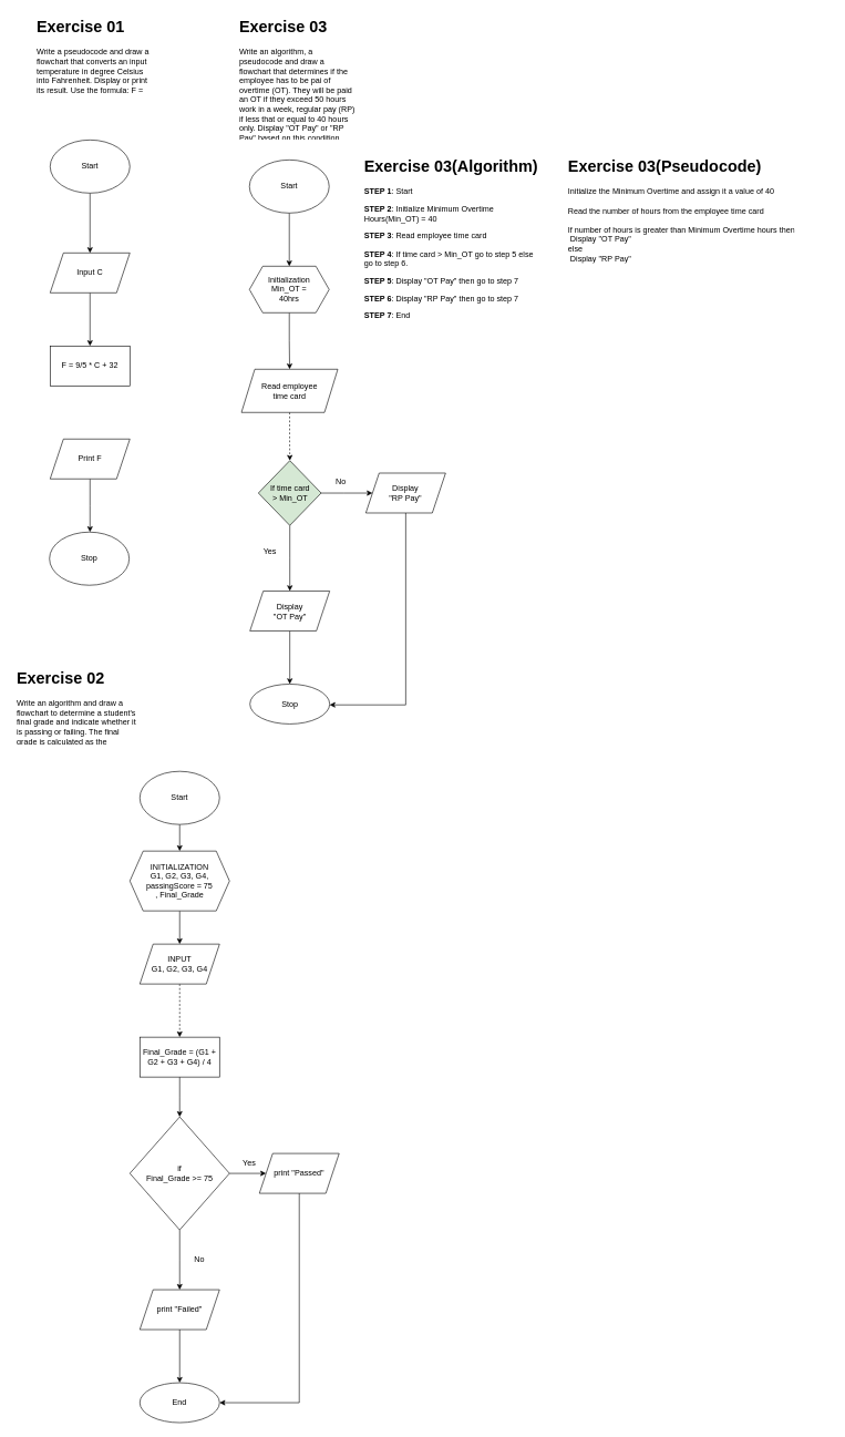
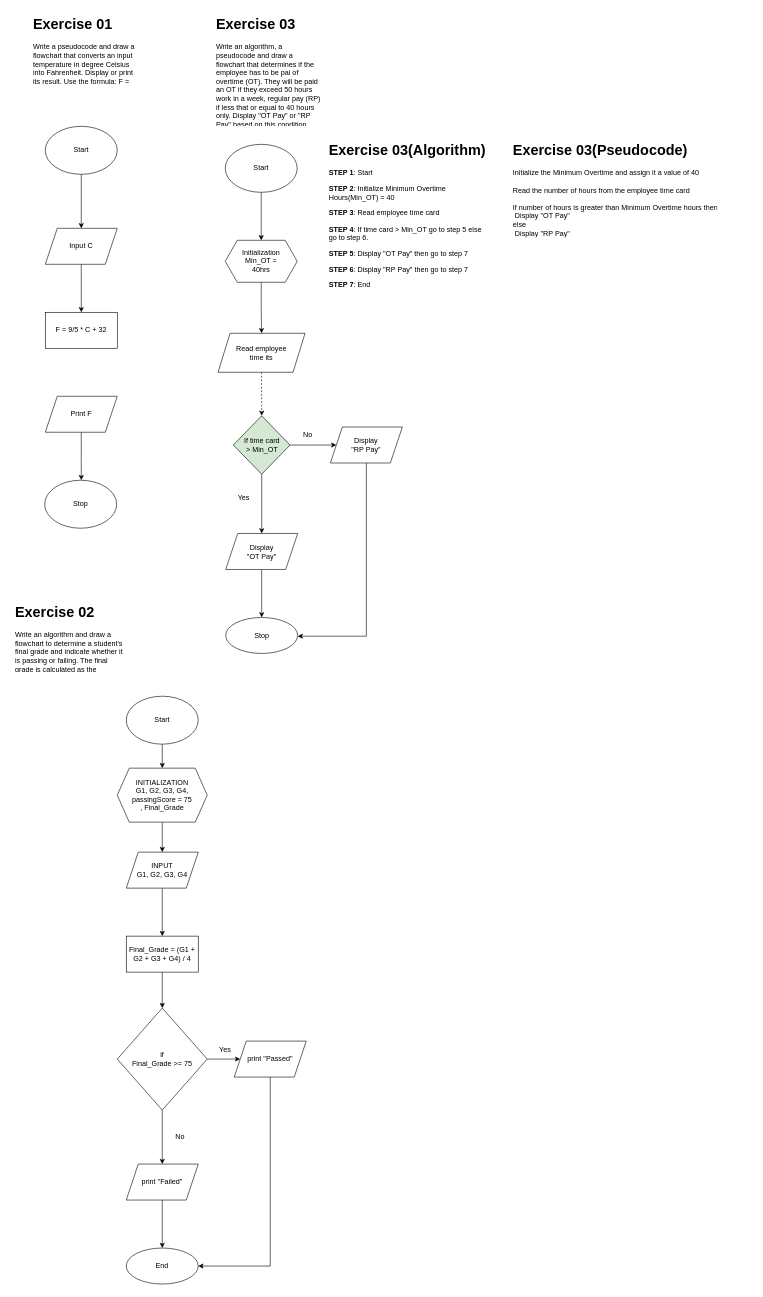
  <mxCell id="0" />
  <mxCell id="1" parent="0" />
  <mxCell id="2" style="edgeStyle=orthogonalEdgeStyle;rounded=0;orthogonalLoop=1;jettySize=auto;html=1;" edge="1" parent="1" source="3" target="6"><mxGeometry relative="1" as="geometry" /></mxCell>
  <mxCell id="3" value="&lt;div&gt;Start&lt;/div&gt;" style="ellipse;whiteSpace=wrap;html=1;" vertex="1" parent="1"><mxGeometry x="210" y="1160" width="120" height="80" as="geometry" /></mxCell>
  <mxCell id="4" value="&lt;h1&gt;Exercise 02&lt;br&gt;&lt;/h1&gt;&lt;p&gt;Write an algorithm and draw a flowchart to determine a student's final grade and indicate whether it is passing or failing. The final grade is calculated as the average of four marks.&lt;br&gt;&lt;/p&gt;" style="text;html=1;strokeColor=none;fillColor=none;spacing=5;spacingTop=-20;whiteSpace=wrap;overflow=hidden;rounded=0;" vertex="1" parent="1"><mxGeometry x="20" y="1000" width="190" height="120" as="geometry" /></mxCell>
  <mxCell id="5" style="edgeStyle=orthogonalEdgeStyle;rounded=0;orthogonalLoop=1;jettySize=auto;html=1;entryX=0.5;entryY=0;entryDx=0;entryDy=0;" edge="1" parent="1" source="6" target="8"><mxGeometry relative="1" as="geometry"><mxPoint x="270" y="1410" as="targetPoint" /></mxGeometry></mxCell>
  <mxCell id="6" value="&lt;div&gt;INITIALIZATION&lt;/div&gt;&lt;div&gt;G1, G2, G3, G4, passingScore = 75&lt;br&gt;&lt;/div&gt;, Final_Grade" style="shape=hexagon;perimeter=hexagonPerimeter2;whiteSpace=wrap;html=1;fixedSize=1;" vertex="1" parent="1"><mxGeometry x="195" y="1280" width="150" height="90" as="geometry" /></mxCell>
- <mxCell id="7" value="" style="edgeStyle=orthogonalEdgeStyle;rounded=0;orthogonalLoop=1;jettySize=auto;html=1;dashed=1;" edge="1" parent="1" source="8" target="10"><mxGeometry relative="1" as="geometry" /></mxCell>
+ <mxCell id="7" value="" style="edgeStyle=orthogonalEdgeStyle;rounded=0;orthogonalLoop=1;jettySize=auto;html=1;" edge="1" parent="1" source="8" target="10"><mxGeometry relative="1" as="geometry" /></mxCell>
  <mxCell id="8" value="&lt;div&gt;INPUT&lt;/div&gt;&lt;div&gt;G1, G2, G3, G4&lt;br&gt;&lt;/div&gt;" style="shape=parallelogram;perimeter=parallelogramPerimeter;whiteSpace=wrap;html=1;fixedSize=1;" vertex="1" parent="1"><mxGeometry x="210" y="1420" width="120" height="60" as="geometry" /></mxCell>
  <mxCell id="9" style="edgeStyle=orthogonalEdgeStyle;rounded=0;orthogonalLoop=1;jettySize=auto;html=1;" edge="1" parent="1" source="10"><mxGeometry relative="1" as="geometry"><mxPoint x="270" y="1680" as="targetPoint" /></mxGeometry></mxCell>
  <mxCell id="10" value="Final_Grade = (G1 + G2 + G3 + G4) / 4" style="whiteSpace=wrap;html=1;" vertex="1" parent="1"><mxGeometry x="210" y="1560" width="120" height="60" as="geometry" /></mxCell>
  <mxCell id="11" style="edgeStyle=orthogonalEdgeStyle;rounded=0;orthogonalLoop=1;jettySize=auto;html=1;exitX=1;exitY=0.5;exitDx=0;exitDy=0;entryX=0;entryY=0.5;entryDx=0;entryDy=0;" edge="1" parent="1" source="13" target="15"><mxGeometry relative="1" as="geometry" /></mxCell>
  <mxCell id="12" style="edgeStyle=orthogonalEdgeStyle;rounded=0;orthogonalLoop=1;jettySize=auto;html=1;" edge="1" parent="1" source="13"><mxGeometry relative="1" as="geometry"><mxPoint x="270" y="1940" as="targetPoint" /></mxGeometry></mxCell>
  <mxCell id="13" value="&lt;div&gt;if&lt;/div&gt;&lt;div&gt;Final_Grade &amp;gt;= 75&lt;br&gt;&lt;/div&gt;" style="rhombus;whiteSpace=wrap;html=1;" vertex="1" parent="1"><mxGeometry x="195" y="1680" width="150" height="170" as="geometry" /></mxCell>
  <mxCell id="14" style="edgeStyle=orthogonalEdgeStyle;rounded=0;orthogonalLoop=1;jettySize=auto;html=1;entryX=1;entryY=0.5;entryDx=0;entryDy=0;" edge="1" parent="1" source="15" target="18"><mxGeometry relative="1" as="geometry"><Array as="points"><mxPoint x="450" y="2110" /></Array></mxGeometry></mxCell>
  <mxCell id="15" value="print &quot;Passed&quot;" style="shape=parallelogram;perimeter=parallelogramPerimeter;whiteSpace=wrap;html=1;fixedSize=1;" vertex="1" parent="1"><mxGeometry x="390" y="1735" width="120" height="60" as="geometry" /></mxCell>
  <mxCell id="16" value="" style="edgeStyle=orthogonalEdgeStyle;rounded=0;orthogonalLoop=1;jettySize=auto;html=1;" edge="1" parent="1" source="17" target="18"><mxGeometry relative="1" as="geometry" /></mxCell>
  <mxCell id="17" value="print &quot;Failed&quot;" style="shape=parallelogram;perimeter=parallelogramPerimeter;whiteSpace=wrap;html=1;fixedSize=1;" vertex="1" parent="1"><mxGeometry x="210" y="1940" width="120" height="60" as="geometry" /></mxCell>
  <mxCell id="18" value="End" style="ellipse;whiteSpace=wrap;html=1;" vertex="1" parent="1"><mxGeometry x="210" y="2080" width="120" height="60" as="geometry" /></mxCell>
  <mxCell id="19" value="&lt;h1&gt;Exercise 01&lt;br&gt;&lt;/h1&gt;&lt;p&gt;Write a pseudocode and draw a flowchart that converts an input temperature in degree Celsius into Fahrenheit. Display or print its result. Use the formula: F = (9/5) * C + 32.&lt;br&gt;&lt;/p&gt;" style="text;html=1;strokeColor=none;fillColor=none;spacing=5;spacingTop=-20;whiteSpace=wrap;overflow=hidden;rounded=0;" vertex="1" parent="1"><mxGeometry x="50" y="20" width="190" height="120" as="geometry" /></mxCell>
  <mxCell id="20" value="" style="edgeStyle=orthogonalEdgeStyle;rounded=0;orthogonalLoop=1;jettySize=auto;html=1;" edge="1" parent="1" source="21" target="23"><mxGeometry relative="1" as="geometry" /></mxCell>
  <mxCell id="21" value="Start" style="ellipse;whiteSpace=wrap;html=1;" vertex="1" parent="1"><mxGeometry x="75" y="210" width="120" height="80" as="geometry" /></mxCell>
  <mxCell id="22" value="" style="edgeStyle=orthogonalEdgeStyle;rounded=0;orthogonalLoop=1;jettySize=auto;html=1;" edge="1" parent="1" source="23" target="24"><mxGeometry relative="1" as="geometry" /></mxCell>
  <mxCell id="23" value="Input C" style="shape=parallelogram;perimeter=parallelogramPerimeter;whiteSpace=wrap;html=1;fixedSize=1;" vertex="1" parent="1"><mxGeometry x="75" y="380" width="120" height="60" as="geometry" /></mxCell>
  <mxCell id="24" value="&lt;div&gt;F = 9/5 * C + 32&lt;br&gt;&lt;/div&gt;" style="whiteSpace=wrap;html=1;" vertex="1" parent="1"><mxGeometry x="75" y="520" width="120" height="60" as="geometry" /></mxCell>
  <mxCell id="25" value="" style="edgeStyle=orthogonalEdgeStyle;rounded=0;orthogonalLoop=1;jettySize=auto;html=1;" edge="1" parent="1" source="26"><mxGeometry relative="1" as="geometry"><mxPoint x="135" y="800" as="targetPoint" /></mxGeometry></mxCell>
  <mxCell id="26" value="Print F" style="shape=parallelogram;perimeter=parallelogramPerimeter;whiteSpace=wrap;html=1;fixedSize=1;" vertex="1" parent="1"><mxGeometry x="75" y="660" width="120" height="60" as="geometry" /></mxCell>
  <mxCell id="27" value="Stop" style="ellipse;whiteSpace=wrap;html=1;" vertex="1" parent="1"><mxGeometry x="74" y="800" width="120" height="80" as="geometry" /></mxCell>
  <mxCell id="28" value="&lt;h1&gt;Exercise 03&lt;/h1&gt;&lt;div&gt;Write an algorithm, a pseudocode and draw a flowchart that determines if the employee has to be pai of overtime (OT). They will be paid an OT if they exceed 50 hours work in a week, regular pay (RP) if less that or equal to 40 hours only. Display &quot;OT Pay&quot; or &quot;RP Pay&quot; based on this condition.&lt;br&gt;&lt;/div&gt;" style="text;html=1;strokeColor=none;fillColor=none;spacing=5;spacingTop=-20;whiteSpace=wrap;overflow=hidden;rounded=0;" vertex="1" parent="1"><mxGeometry x="355" y="20" width="185" height="190" as="geometry" /></mxCell>
  <mxCell id="29" value="" style="edgeStyle=orthogonalEdgeStyle;rounded=0;orthogonalLoop=1;jettySize=auto;html=1;" edge="1" parent="1" source="30" target="32"><mxGeometry relative="1" as="geometry" /></mxCell>
  <mxCell id="30" value="Start" style="ellipse;whiteSpace=wrap;html=1;" vertex="1" parent="1"><mxGeometry x="375" y="240" width="120" height="80" as="geometry" /></mxCell>
  <mxCell id="31" value="" style="edgeStyle=orthogonalEdgeStyle;rounded=0;orthogonalLoop=1;jettySize=auto;html=1;" edge="1" parent="1" source="32" target="34"><mxGeometry relative="1" as="geometry" /></mxCell>
  <mxCell id="32" value="&lt;div&gt;Initialization&lt;/div&gt;&lt;div&gt;Min_OT = &lt;/div&gt;40hrs" style="shape=hexagon;perimeter=hexagonPerimeter2;whiteSpace=wrap;html=1;fixedSize=1;" vertex="1" parent="1"><mxGeometry x="375" y="400" width="120" height="70" as="geometry" /></mxCell>
  <mxCell id="33" value="" style="edgeStyle=orthogonalEdgeStyle;rounded=0;orthogonalLoop=1;jettySize=auto;html=1;dashed=1;" edge="1" parent="1" source="34" target="37"><mxGeometry relative="1" as="geometry" /></mxCell>
- <mxCell id="34" value="Read employee &lt;br&gt;time card" style="shape=parallelogram;perimeter=parallelogramPerimeter;whiteSpace=wrap;html=1;fixedSize=1;" vertex="1" parent="1"><mxGeometry x="363" y="555" width="145" height="65" as="geometry" /></mxCell>
+ <mxCell id="34" value="Read employee &lt;br&gt;time its" style="shape=parallelogram;perimeter=parallelogramPerimeter;whiteSpace=wrap;html=1;fixedSize=1;" vertex="1" parent="1"><mxGeometry x="363" y="555" width="145" height="65" as="geometry" /></mxCell>
  <mxCell id="35" value="" style="edgeStyle=orthogonalEdgeStyle;rounded=0;orthogonalLoop=1;jettySize=auto;html=1;" edge="1" parent="1" source="37" target="39"><mxGeometry relative="1" as="geometry" /></mxCell>
  <mxCell id="36" value="" style="edgeStyle=orthogonalEdgeStyle;rounded=0;orthogonalLoop=1;jettySize=auto;html=1;" edge="1" parent="1" source="37" target="42"><mxGeometry relative="1" as="geometry" /></mxCell>
  <mxCell id="37" value="If time card&lt;br&gt;&lt;div&gt;&amp;gt; Min_OT&lt;/div&gt;" style="rhombus;whiteSpace=wrap;html=1;fillColor=#d5e8d4;" vertex="1" parent="1"><mxGeometry x="388.5" y="692.5" width="94.5" height="97.5" as="geometry" /></mxCell>
  <mxCell id="38" style="edgeStyle=orthogonalEdgeStyle;rounded=0;orthogonalLoop=1;jettySize=auto;html=1;" edge="1" parent="1" source="39" target="44"><mxGeometry relative="1" as="geometry"><mxPoint x="500" as="targetPoint" y="1060" /><Array as="points"><mxPoint x="610" y="1060" /></Array></mxGeometry></mxCell>
  <mxCell id="39" value="Display &lt;br&gt;&quot;RP Pay&quot;" style="shape=parallelogram;perimeter=parallelogramPerimeter;whiteSpace=wrap;html=1;fixedSize=1;" vertex="1" parent="1"><mxGeometry x="550.25" y="711.25" width="120" height="60" as="geometry" /></mxCell>
  <mxCell id="40" value="No" style="text;html=1;strokeColor=none;fillColor=none;align=center;verticalAlign=middle;whiteSpace=wrap;rounded=0;" vertex="1" parent="1"><mxGeometry x="483" y="710" width="60" height="30" as="geometry" /></mxCell>
  <mxCell id="41" value="" style="edgeStyle=orthogonalEdgeStyle;rounded=0;orthogonalLoop=1;jettySize=auto;html=1;" edge="1" parent="1" source="42" target="44"><mxGeometry relative="1" as="geometry" /></mxCell>
  <mxCell id="42" value="Display &lt;br&gt;&quot;OT Pay&quot;" style="shape=parallelogram;perimeter=parallelogramPerimeter;whiteSpace=wrap;html=1;fixedSize=1;" vertex="1" parent="1"><mxGeometry x="375.75" y="888.75" width="120" height="60" as="geometry" /></mxCell>
  <mxCell id="43" value="Yes" style="text;html=1;strokeColor=none;fillColor=none;align=center;verticalAlign=middle;whiteSpace=wrap;rounded=0;" vertex="1" parent="1"><mxGeometry x="375.75" y="820" width="60" height="20" as="geometry" /></mxCell>
  <mxCell id="44" value="Stop" style="ellipse;whiteSpace=wrap;html=1;" vertex="1" parent="1"><mxGeometry x="375.75" y="1028.75" width="120" height="60" as="geometry" /></mxCell>
  <mxCell id="45" value="&lt;div&gt;Yes&lt;/div&gt;" style="text;html=1;strokeColor=none;fillColor=none;align=center;verticalAlign=middle;whiteSpace=wrap;rounded=0;" vertex="1" parent="1"><mxGeometry x="345" y="1735" width="60" height="30" as="geometry" /></mxCell>
  <mxCell id="46" value="No" style="text;html=1;strokeColor=none;fillColor=none;align=center;verticalAlign=middle;whiteSpace=wrap;rounded=0;" vertex="1" parent="1"><mxGeometry x="270" y="1880" width="60" height="30" as="geometry" /></mxCell>
  <mxCell id="47" value="&lt;h1 align=&quot;left&quot;&gt;Exercise 03(Algorithm)&lt;br&gt;&lt;/h1&gt;&lt;p align=&quot;left&quot;&gt;&lt;b&gt;STEP 1&lt;/b&gt;: Start&lt;/p&gt;&lt;p align=&quot;left&quot;&gt;&lt;b&gt;STEP 2&lt;/b&gt;: Initialize Minimum Overtime Hours(Min_OT) = 40&lt;/p&gt;&lt;p align=&quot;left&quot;&gt;&lt;b&gt;STEP 3&lt;/b&gt;: Read employee time card&lt;/p&gt;&lt;p align=&quot;left&quot;&gt;&lt;b&gt;STEP 4&lt;/b&gt;: If time card &amp;gt; Min_OT go to step 5 else go to step 6.&lt;/p&gt;&lt;p align=&quot;left&quot;&gt;&lt;b&gt;STEP 5&lt;/b&gt;: Display &quot;OT Pay&quot; then go to step 7&lt;br&gt;&lt;/p&gt;&lt;p align=&quot;left&quot;&gt;&lt;b&gt;STEP 6&lt;/b&gt;: Display &quot;RP Pay&quot; then go to step 7&lt;/p&gt;&lt;p align=&quot;left&quot;&gt;&lt;b&gt;STEP 7&lt;/b&gt;: End&lt;br&gt;&lt;/p&gt;" style="text;html=1;strokeColor=none;fillColor=none;spacing=5;spacingTop=-20;whiteSpace=wrap;overflow=hidden;rounded=0;align=left;" vertex="1" parent="1"><mxGeometry x="543" y="230" width="277" height="300" as="geometry" /></mxCell>
  <mxCell id="48" value="&lt;h1 align=&quot;left&quot;&gt;Exercise 03(Pseudocode)&lt;/h1&gt;&lt;div&gt;Initialize the Minimum Overtime and assign it a value of 40&lt;/div&gt;&lt;div&gt;&lt;br&gt;&lt;/div&gt;&lt;div&gt;Read the number of hours from the employee time card&lt;/div&gt;&lt;div&gt;&lt;br&gt;&lt;/div&gt;&lt;div&gt;If number of hours is greater than Minimum Overtime hours then&lt;/div&gt;&lt;div&gt;&lt;span style=&quot;white-space: pre;&quot;&gt; &lt;/span&gt;Display &quot;OT Pay&quot;&lt;/div&gt;&lt;div&gt;else&lt;/div&gt;&lt;div&gt;&lt;span style=&quot;white-space: pre;&quot;&gt; &lt;/span&gt;Display &quot;RP Pay&quot;&lt;br&gt;&lt;/div&gt;" style="text;html=1;strokeColor=none;fillColor=none;spacing=5;spacingTop=-20;whiteSpace=wrap;overflow=hidden;rounded=0;align=left;" vertex="1" parent="1"><mxGeometry x="850" y="230" width="400" height="300" as="geometry" /></mxCell>
